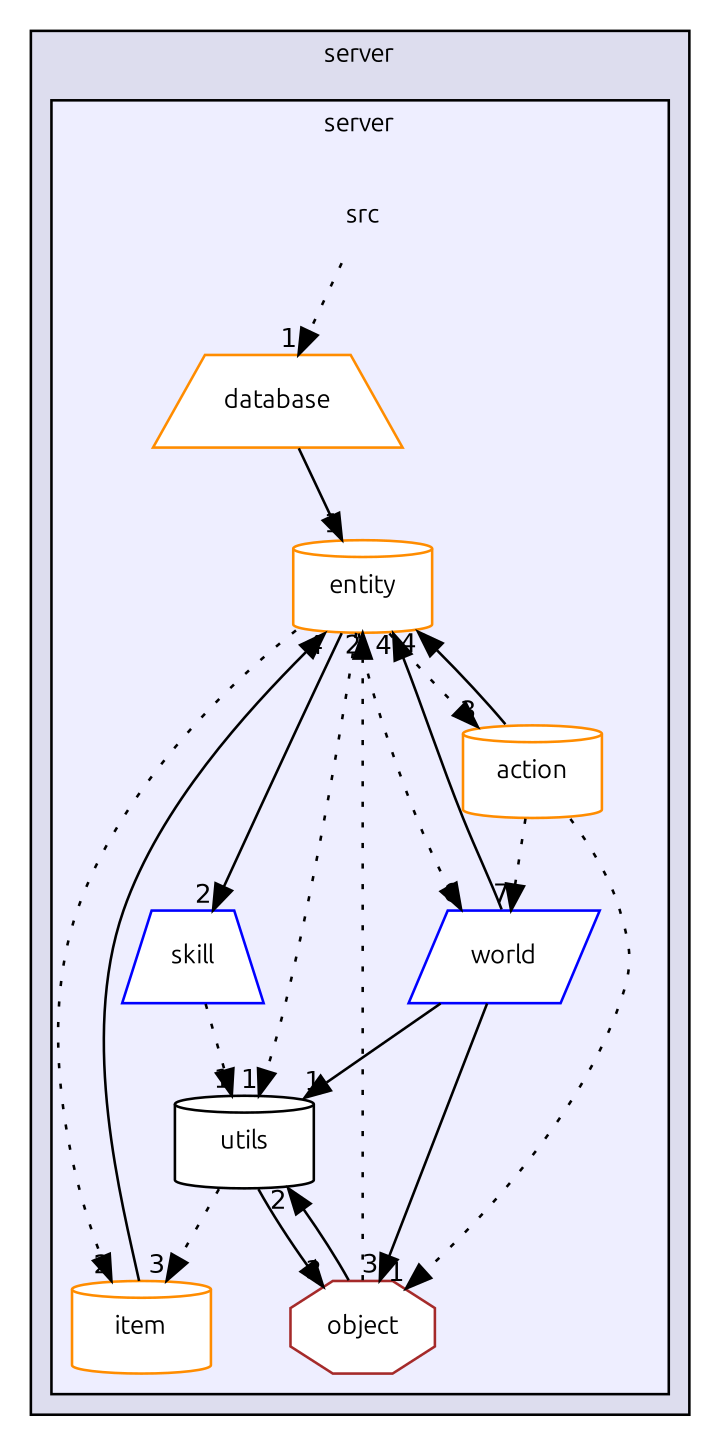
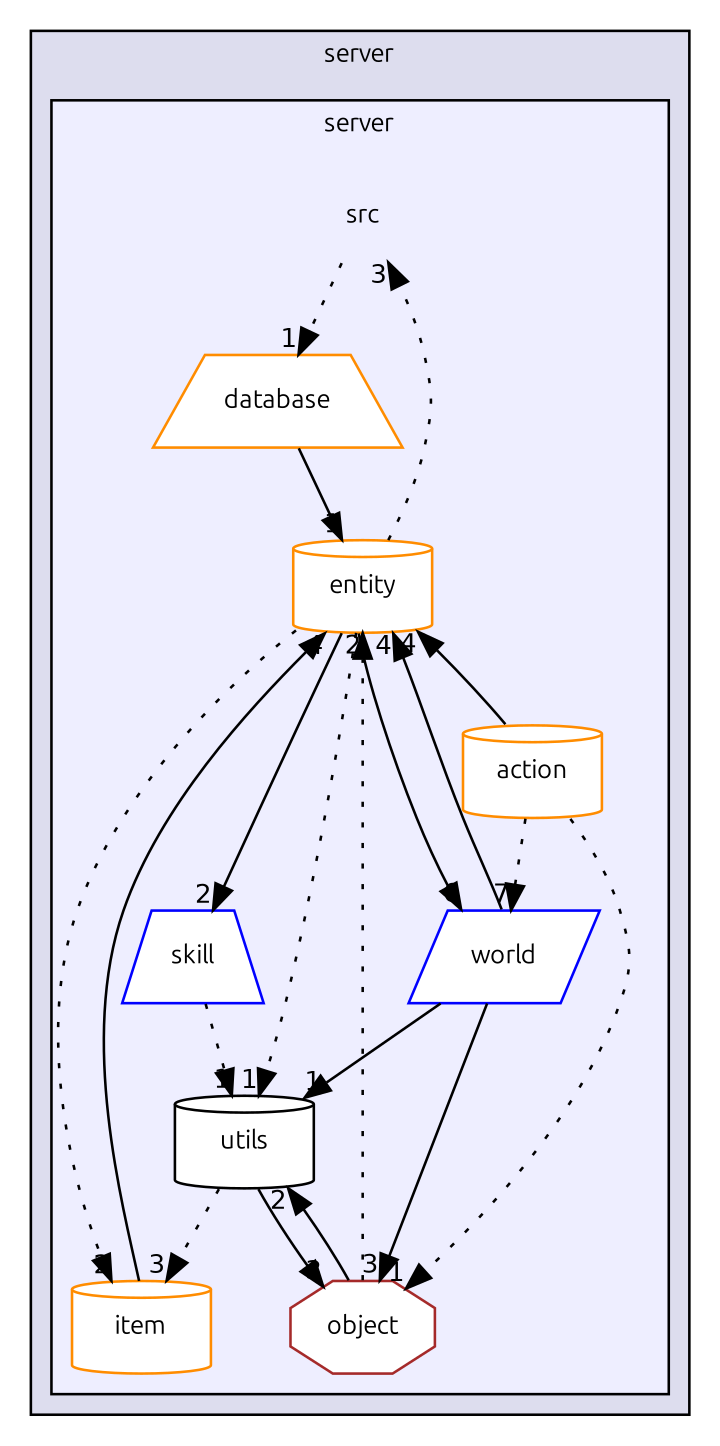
  digraph {
    compound=true
    fontname=Ubuntu
    node [fontname=Ubuntu fontsize=10 shape=cylinder color=darkorange fillcolor=white style=filled]
    edge [headlabel=1 labeldistance=1.5 labelfontname=Helvetica labelfontsize=10 style=dotted fontname=Ubuntu]
    n1 [label=src shape=plaintext fillcolor="" style=""]
    n2 [label=action]
    n3 [label=database shape=trapezium]
    n4 [label=entity]
    n5 [label=item]
    n6 [label=object shape=octagon color=brown]
    n7 [label=skill shape=trapezium color=blue]
    n8 [label=utils color=black]
    n9 [label=world shape=parallelogram color=blue]
    subgraph cluster_1 {
      bgcolor="#ddddee"
      fontsize=10
      label=server
      pencolor=black
      subgraph cluster_2 {
        bgcolor="#eeeeff"
        fontsize=10
        pencolor=black
        n1
        n2
        n3
        n4
        n5
        n6
        n7
        n8
        n9
      }
    }
    n1 -> n3
    n2 -> n4 [headlabel=4 style=solid]
    n2 -> n6
    n2 -> n9 [headlabel=7]
    n3 -> n4 [style=solid]
-   n4 -> n2 [headlabel=3]
+   n4 -> n1 [headlabel=3]
    n4 -> n5 [headlabel=2]
    n4 -> n7 [headlabel=2 style=solid]
    n4 -> n8
-   n4 -> n9 [headlabel=6]
+   n4 -> n9 [headlabel=6 style=solid]
    n5 -> n4 [headlabel=4 style=solid]
    n6 -> n4 [headlabel=2]
    n6 -> n8 [headlabel=2 style=solid]
    n7 -> n8
    n8 -> n5 [headlabel=3]
    n8 -> n6 [headlabel=3 style=solid]
    n9 -> n4 [headlabel=4 style=solid]
    n9 -> n6 [headlabel=3 style=solid]
    n9 -> n8 [style=solid]
  }
